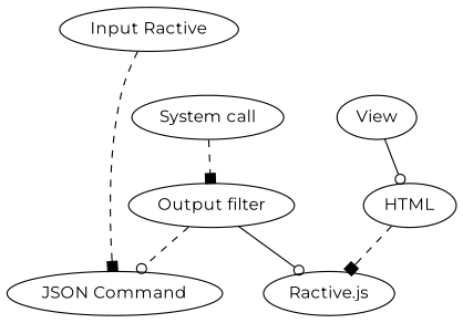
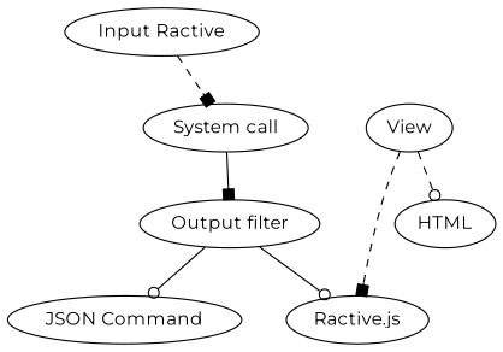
  digraph {
    fontname=Montserrat
    node [fontname=Montserrat]
    edge [arrowhead=box fontname=Montserrat style=solid]
    n1 [label="Input Ractive"]
    "System call"
    View
    "Ractive.js"
    HTML
    "Output filter"
    n7 [label="JSON Command"]
-   n1 -> n7 [style=dashed]
-   "System call" -> "Output filter" [style=dashed]
-   HTML -> "Ractive.js" [style=dashed]
-   View -> HTML [arrowhead=odot]
+   n1 -> "System call" [style=dashed]
+   "System call" -> "Output filter"
+   View -> "Ractive.js" [style=dashed]
+   View -> HTML [arrowhead=odot style=dashed]
    "Output filter" -> "Ractive.js" [arrowhead=odot]
-   "Output filter" -> n7 [arrowhead=odot style=dashed]
+   "Output filter" -> n7 [arrowhead=odot]
  }
